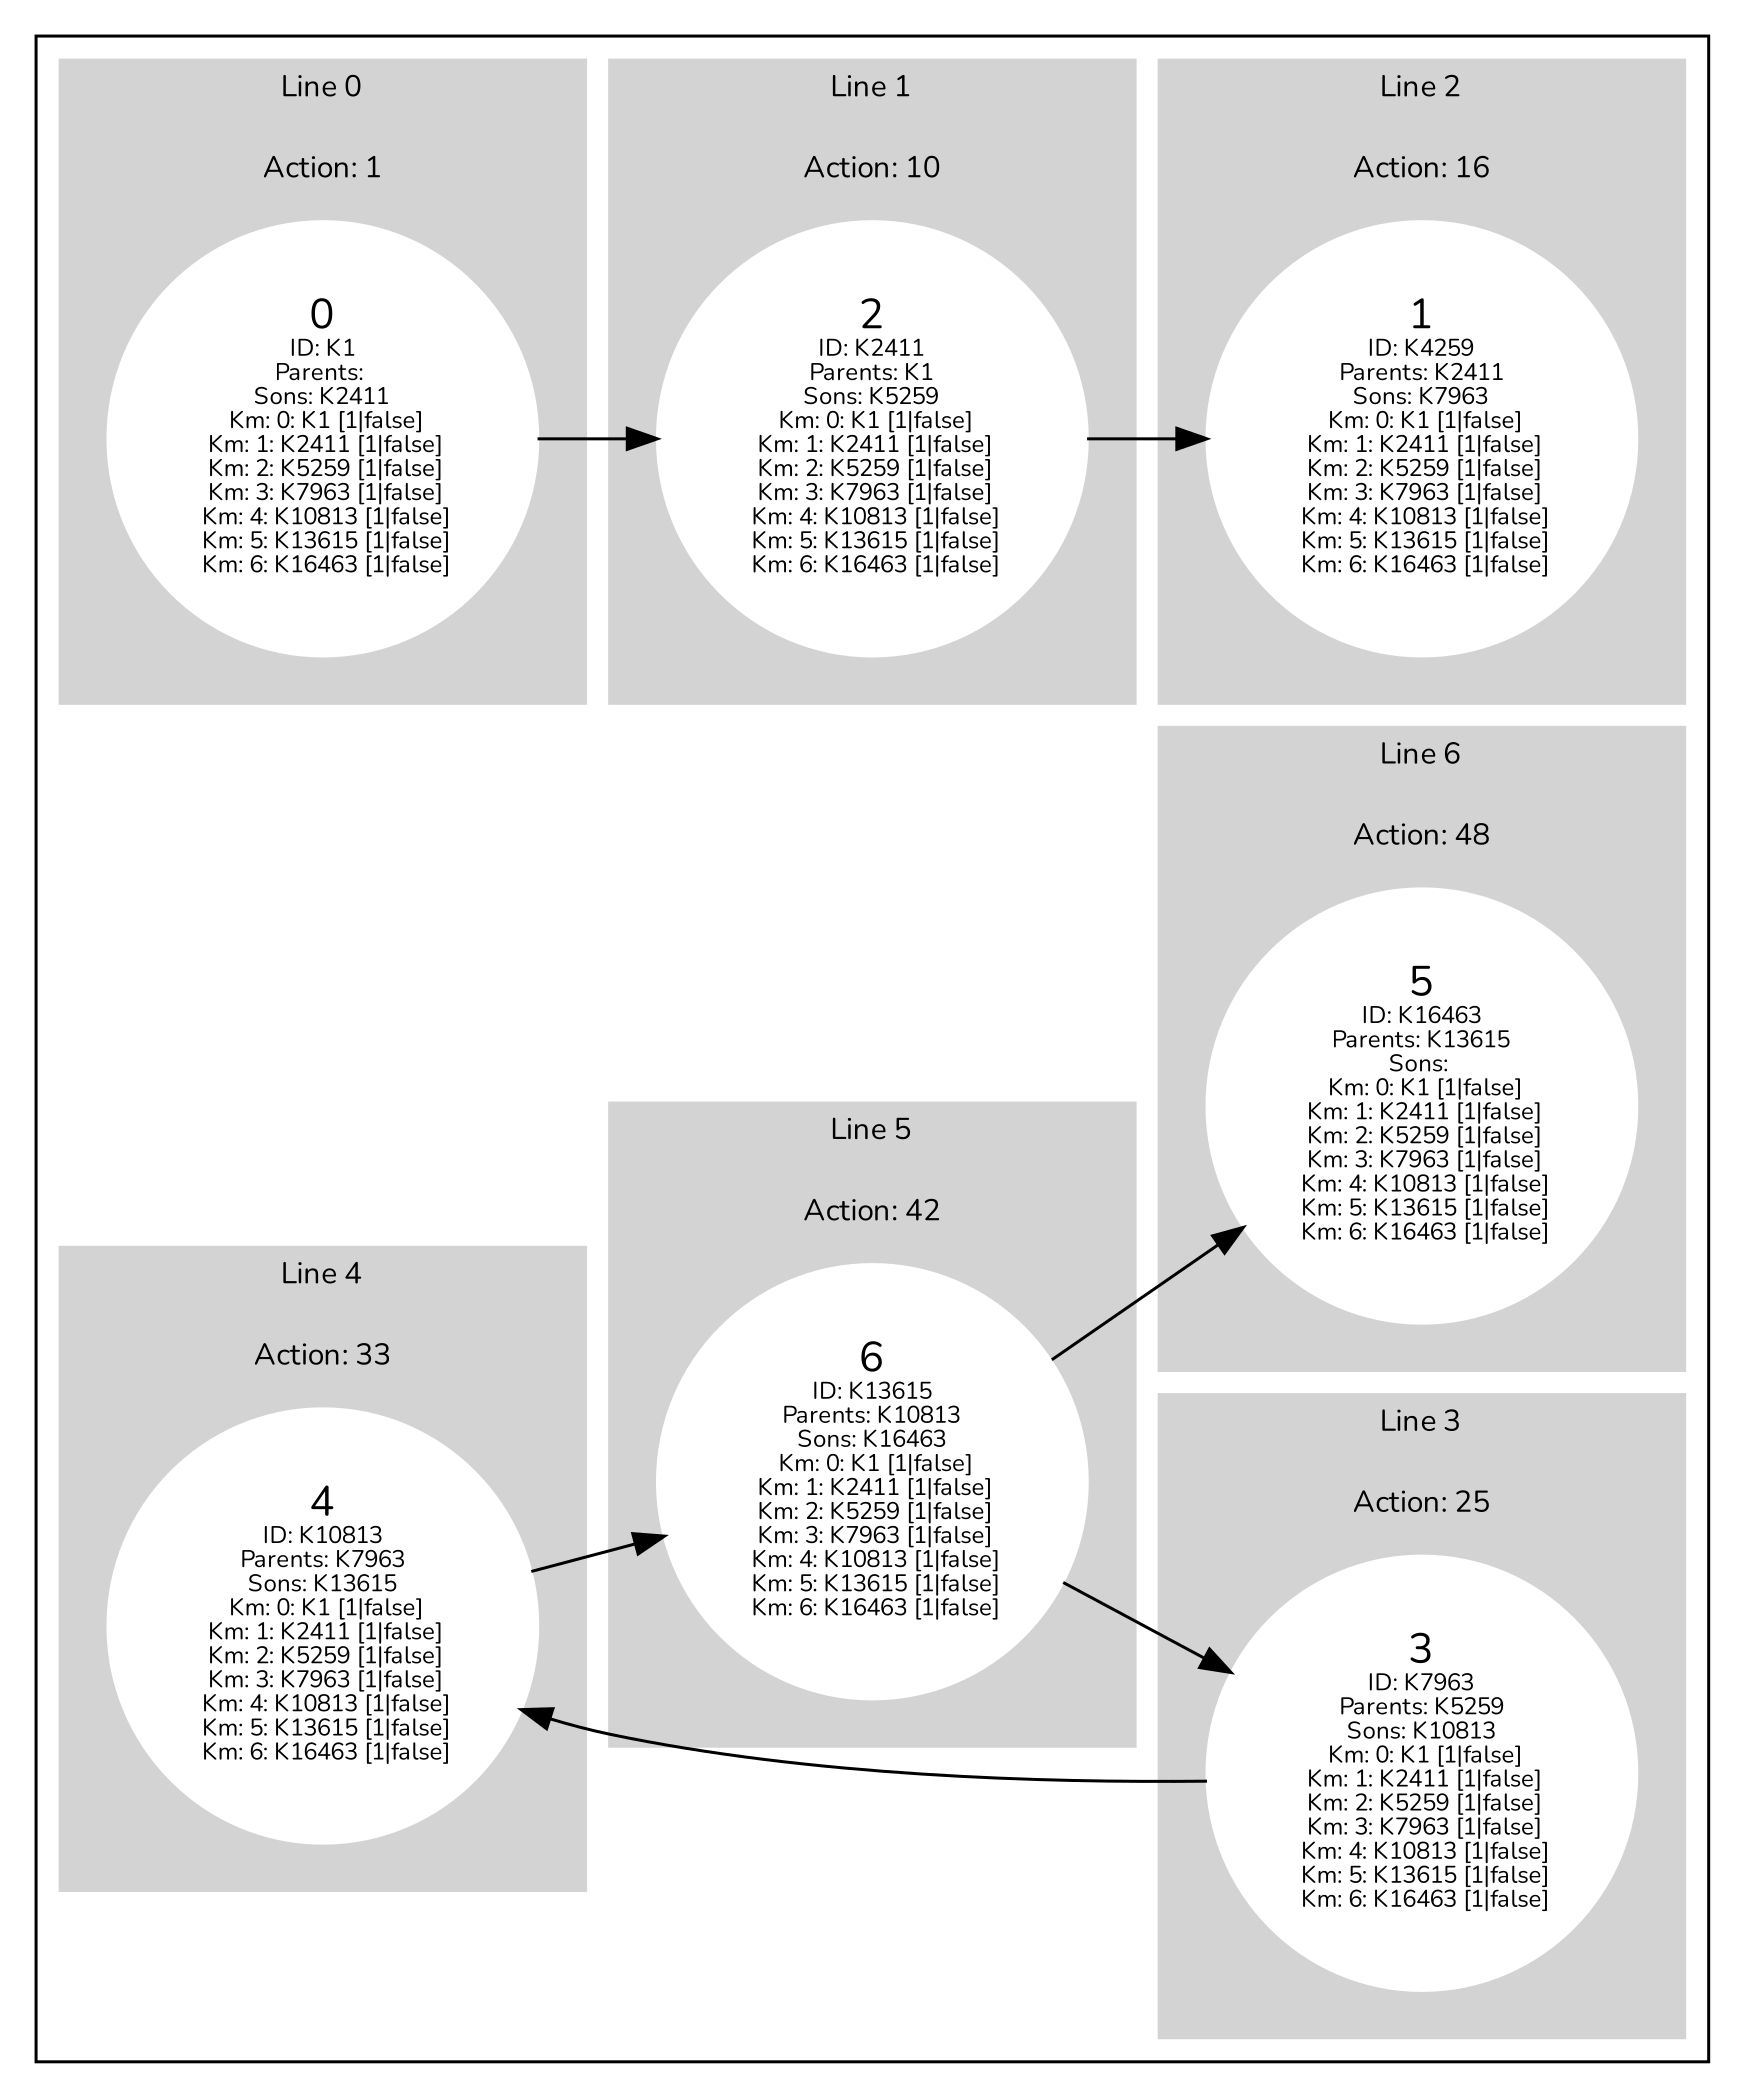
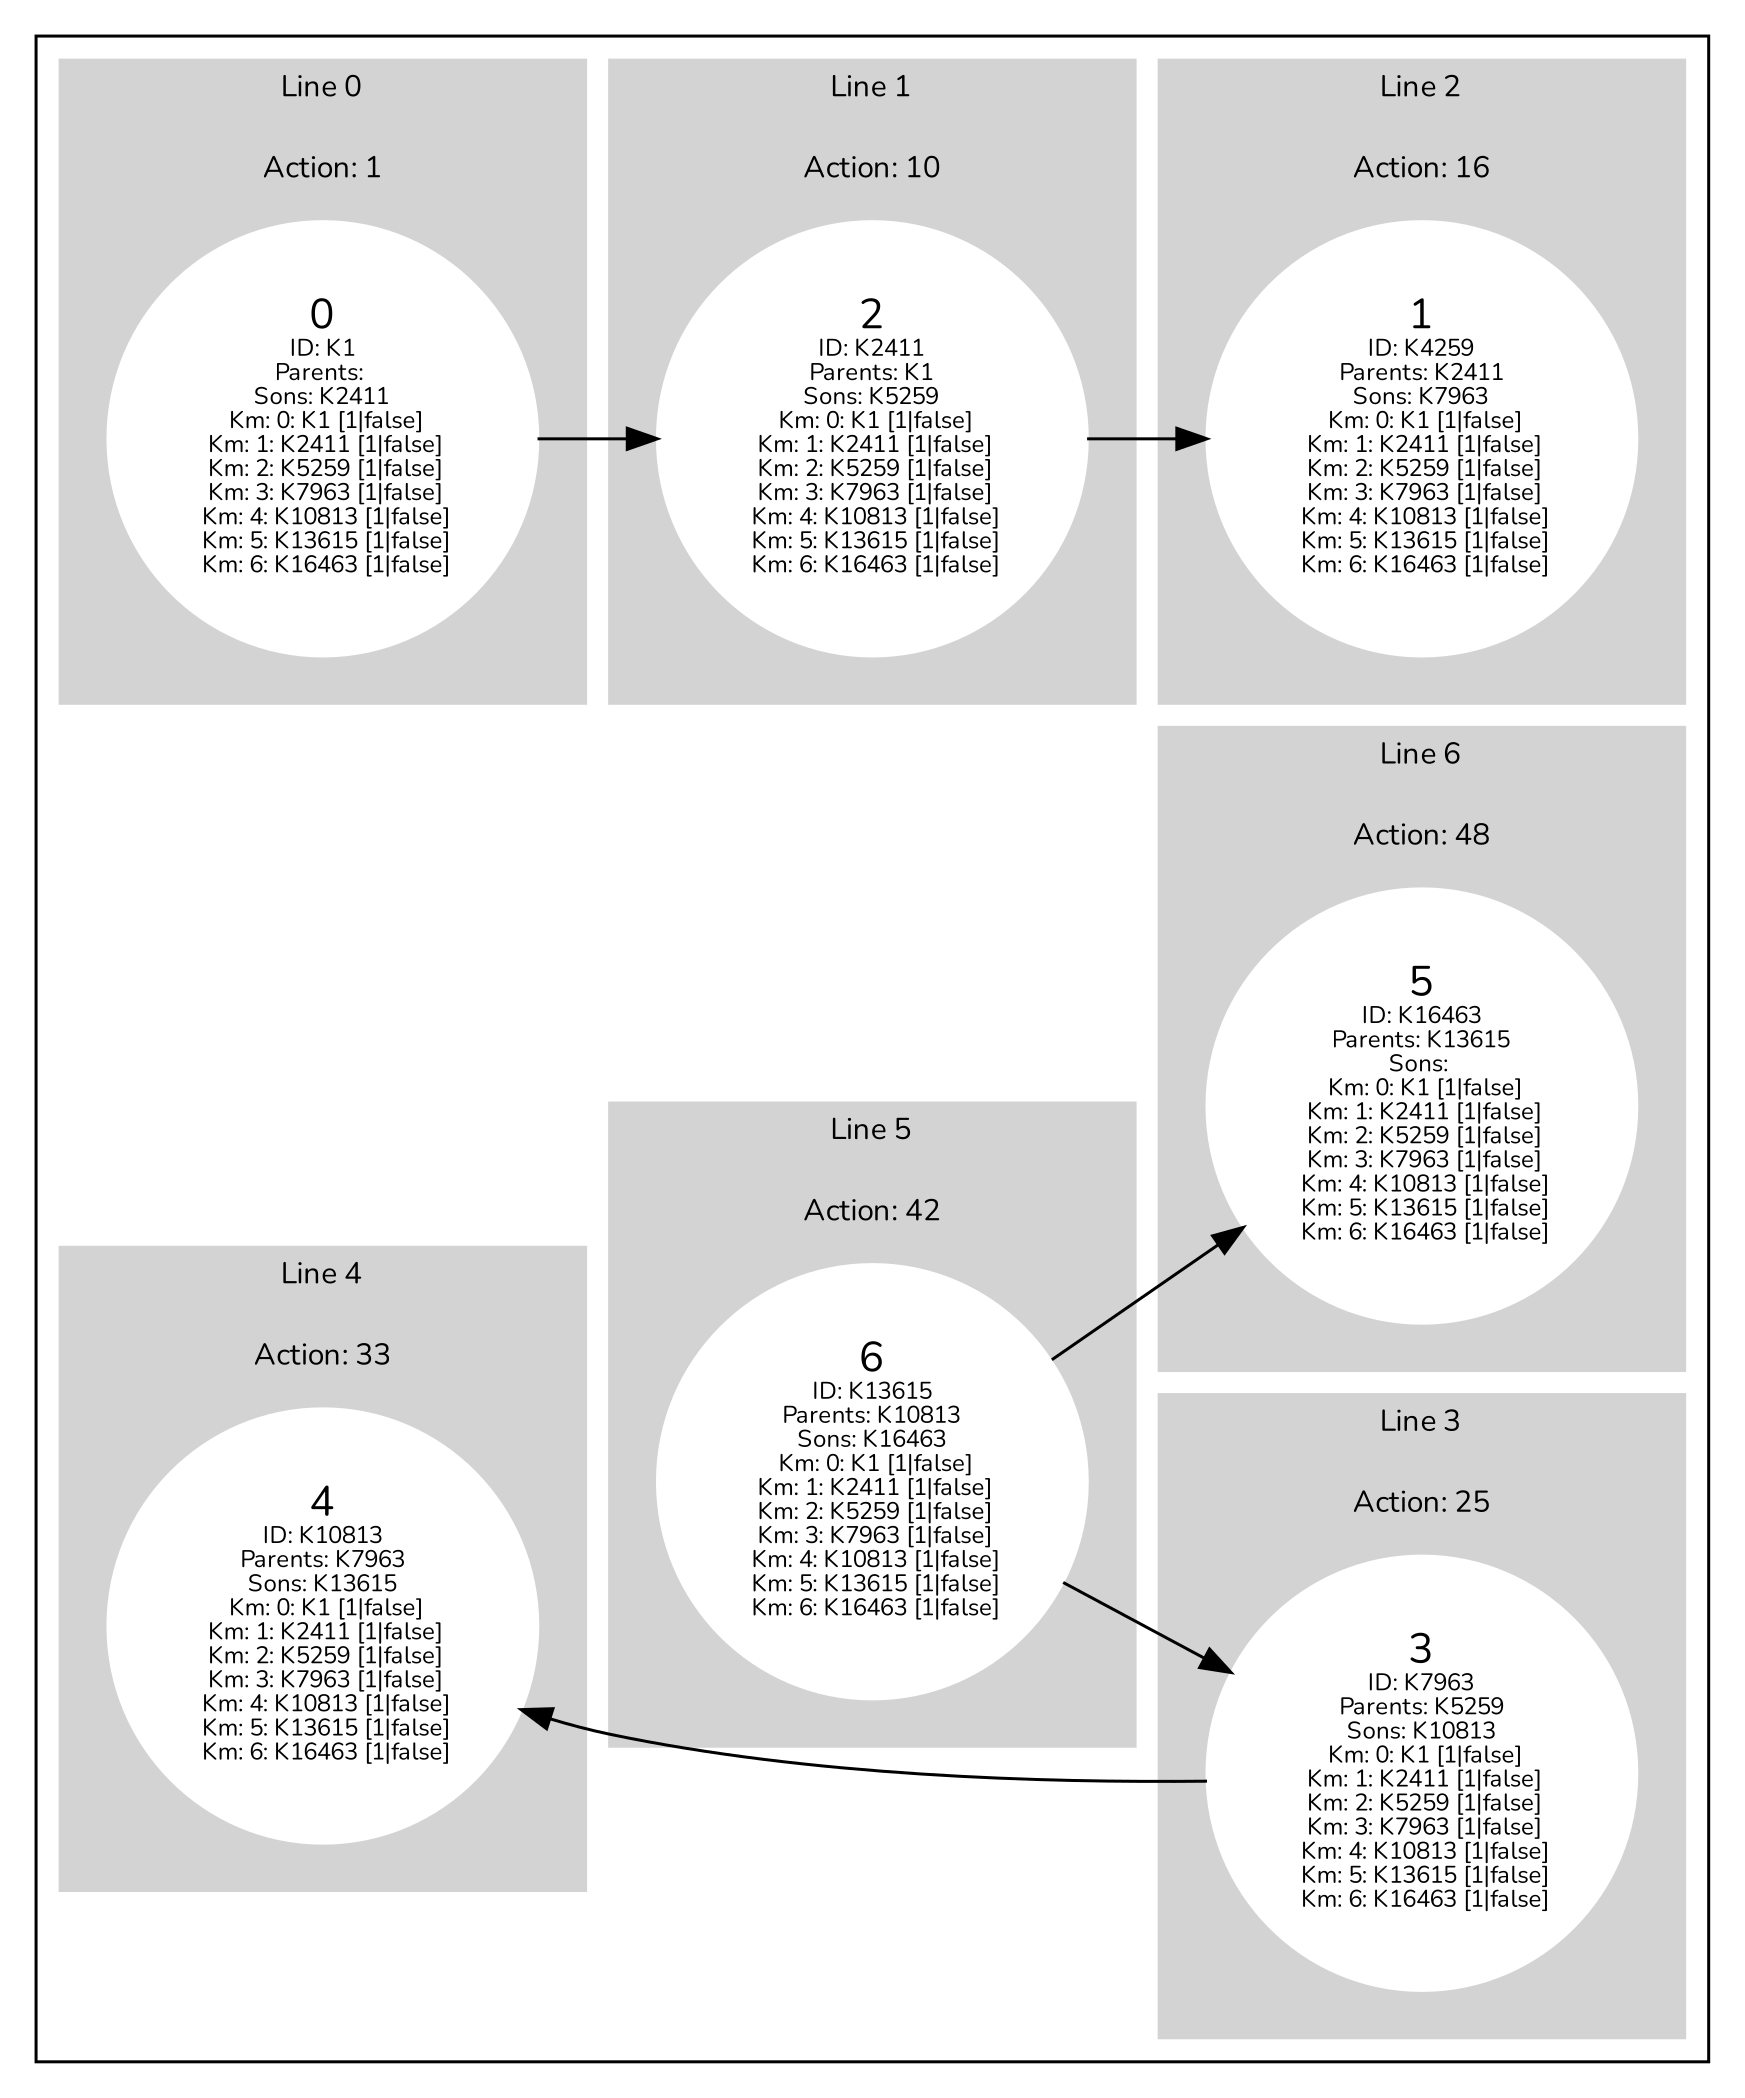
  digraph {
    fontname=Nunito
    rankdir=LR
    node [color=white fontname=Nunito style=filled]
    edge [fontname=Nunito]
    n1 [label=<0<BR /><FONT POINT-SIZE="8">ID: K1</FONT><BR /><FONT POINT-SIZE="8">Parents: </FONT><BR /><FONT POINT-SIZE="8">Sons: K2411</FONT><BR /><FONT POINT-SIZE="8"> Km: 0: K1 [1|false]</FONT><BR /><FONT POINT-SIZE="8"> Km: 1: K2411 [1|false]</FONT><BR /><FONT POINT-SIZE="8"> Km: 2: K5259 [1|false]</FONT><BR /><FONT POINT-SIZE="8"> Km: 3: K7963 [1|false]</FONT><BR /><FONT POINT-SIZE="8"> Km: 4: K10813 [1|false]</FONT><BR /><FONT POINT-SIZE="8"> Km: 5: K13615 [1|false]</FONT><BR /><FONT POINT-SIZE="8"> Km: 6: K16463 [1|false]</FONT>>]
    n2 [label=<4<BR /><FONT POINT-SIZE="8">ID: K10813</FONT><BR /><FONT POINT-SIZE="8">Parents: K7963</FONT><BR /><FONT POINT-SIZE="8">Sons: K13615</FONT><BR /><FONT POINT-SIZE="8"> Km: 0: K1 [1|false]</FONT><BR /><FONT POINT-SIZE="8"> Km: 1: K2411 [1|false]</FONT><BR /><FONT POINT-SIZE="8"> Km: 2: K5259 [1|false]</FONT><BR /><FONT POINT-SIZE="8"> Km: 3: K7963 [1|false]</FONT><BR /><FONT POINT-SIZE="8"> Km: 4: K10813 [1|false]</FONT><BR /><FONT POINT-SIZE="8"> Km: 5: K13615 [1|false]</FONT><BR /><FONT POINT-SIZE="8"> Km: 6: K16463 [1|false]</FONT>>]
    n3 [label=<1<BR /><FONT POINT-SIZE="8">ID: K4259</FONT><BR /><FONT POINT-SIZE="8">Parents: K2411</FONT><BR /><FONT POINT-SIZE="8">Sons: K7963</FONT><BR /><FONT POINT-SIZE="8"> Km: 0: K1 [1|false]</FONT><BR /><FONT POINT-SIZE="8"> Km: 1: K2411 [1|false]</FONT><BR /><FONT POINT-SIZE="8"> Km: 2: K5259 [1|false]</FONT><BR /><FONT POINT-SIZE="8"> Km: 3: K7963 [1|false]</FONT><BR /><FONT POINT-SIZE="8"> Km: 4: K10813 [1|false]</FONT><BR /><FONT POINT-SIZE="8"> Km: 5: K13615 [1|false]</FONT><BR /><FONT POINT-SIZE="8"> Km: 6: K16463 [1|false]</FONT>>]
    n4 [label=<3<BR /><FONT POINT-SIZE="8">ID: K7963</FONT><BR /><FONT POINT-SIZE="8">Parents: K5259</FONT><BR /><FONT POINT-SIZE="8">Sons: K10813</FONT><BR /><FONT POINT-SIZE="8"> Km: 0: K1 [1|false]</FONT><BR /><FONT POINT-SIZE="8"> Km: 1: K2411 [1|false]</FONT><BR /><FONT POINT-SIZE="8"> Km: 2: K5259 [1|false]</FONT><BR /><FONT POINT-SIZE="8"> Km: 3: K7963 [1|false]</FONT><BR /><FONT POINT-SIZE="8"> Km: 4: K10813 [1|false]</FONT><BR /><FONT POINT-SIZE="8"> Km: 5: K13615 [1|false]</FONT><BR /><FONT POINT-SIZE="8"> Km: 6: K16463 [1|false]</FONT>>]
    n5 [label=<6<BR /><FONT POINT-SIZE="8">ID: K13615</FONT><BR /><FONT POINT-SIZE="8">Parents: K10813</FONT><BR /><FONT POINT-SIZE="8">Sons: K16463</FONT><BR /><FONT POINT-SIZE="8"> Km: 0: K1 [1|false]</FONT><BR /><FONT POINT-SIZE="8"> Km: 1: K2411 [1|false]</FONT><BR /><FONT POINT-SIZE="8"> Km: 2: K5259 [1|false]</FONT><BR /><FONT POINT-SIZE="8"> Km: 3: K7963 [1|false]</FONT><BR /><FONT POINT-SIZE="8"> Km: 4: K10813 [1|false]</FONT><BR /><FONT POINT-SIZE="8"> Km: 5: K13615 [1|false]</FONT><BR /><FONT POINT-SIZE="8"> Km: 6: K16463 [1|false]</FONT>>]
    n6 [label=<5<BR /><FONT POINT-SIZE="8">ID: K16463</FONT><BR /><FONT POINT-SIZE="8">Parents: K13615</FONT><BR /><FONT POINT-SIZE="8">Sons: </FONT><BR /><FONT POINT-SIZE="8"> Km: 0: K1 [1|false]</FONT><BR /><FONT POINT-SIZE="8"> Km: 1: K2411 [1|false]</FONT><BR /><FONT POINT-SIZE="8"> Km: 2: K5259 [1|false]</FONT><BR /><FONT POINT-SIZE="8"> Km: 3: K7963 [1|false]</FONT><BR /><FONT POINT-SIZE="8"> Km: 4: K10813 [1|false]</FONT><BR /><FONT POINT-SIZE="8"> Km: 5: K13615 [1|false]</FONT><BR /><FONT POINT-SIZE="8"> Km: 6: K16463 [1|false]</FONT>>]
    n7 [label=<2<BR /><FONT POINT-SIZE="8">ID: K2411</FONT><BR /><FONT POINT-SIZE="8">Parents: K1</FONT><BR /><FONT POINT-SIZE="8">Sons: K5259</FONT><BR /><FONT POINT-SIZE="8"> Km: 0: K1 [1|false]</FONT><BR /><FONT POINT-SIZE="8"> Km: 1: K2411 [1|false]</FONT><BR /><FONT POINT-SIZE="8"> Km: 2: K5259 [1|false]</FONT><BR /><FONT POINT-SIZE="8"> Km: 3: K7963 [1|false]</FONT><BR /><FONT POINT-SIZE="8"> Km: 4: K10813 [1|false]</FONT><BR /><FONT POINT-SIZE="8"> Km: 5: K13615 [1|false]</FONT><BR /><FONT POINT-SIZE="8"> Km: 6: K16463 [1|false]</FONT>>]
    subgraph cluster_1 {
      subgraph cluster_2 {
        color=lightgrey
        fontsize=10
        label="Line 0"
        style=filled
        subgraph cluster_3 {
          color=lightgrey
          fontsize=10
          label="Action: 1"
          style=filled
          n1
        }
      }
      subgraph cluster_4 {
        color=lightgrey
        fontsize=10
        label="Line 4"
        style=filled
        subgraph cluster_5 {
          color=lightgrey
          fontsize=10
          label="Action: 33"
          style=filled
          n2
        }
      }
      subgraph cluster_6 {
        color=lightgrey
        fontsize=10
        label="Line 2"
        style=filled
        subgraph cluster_7 {
          color=lightgrey
          fontsize=10
          label="Action: 16"
          style=filled
          n3
        }
      }
      subgraph cluster_8 {
        color=lightgrey
        fontsize=10
        label="Line 3"
        style=filled
        subgraph cluster_9 {
          color=lightgrey
          fontsize=10
          label="Action: 25"
          style=filled
          n4
        }
      }
      subgraph cluster_10 {
        color=lightgrey
        fontsize=10
        label="Line 5"
        style=filled
        subgraph cluster_11 {
          color=lightgrey
          fontsize=10
          label="Action: 42"
          style=filled
          n5
        }
      }
      subgraph cluster_12 {
        color=lightgrey
        fontsize=10
        label="Line 6"
        style=filled
        subgraph cluster_13 {
          color=lightgrey
          fontsize=10
          label="Action: 48"
          style=filled
          n6
        }
      }
      subgraph cluster_14 {
        color=lightgrey
        fontsize=10
        label="Line 1"
        style=filled
        subgraph cluster_15 {
          color=lightgrey
          fontsize=10
          label="Action: 10"
          style=filled
          n7
        }
      }
    }
    n1 -> n7
-   n2 -> n5
    n4 -> n2
    n5 -> n4
    n5 -> n6
    n7 -> n3
  }
